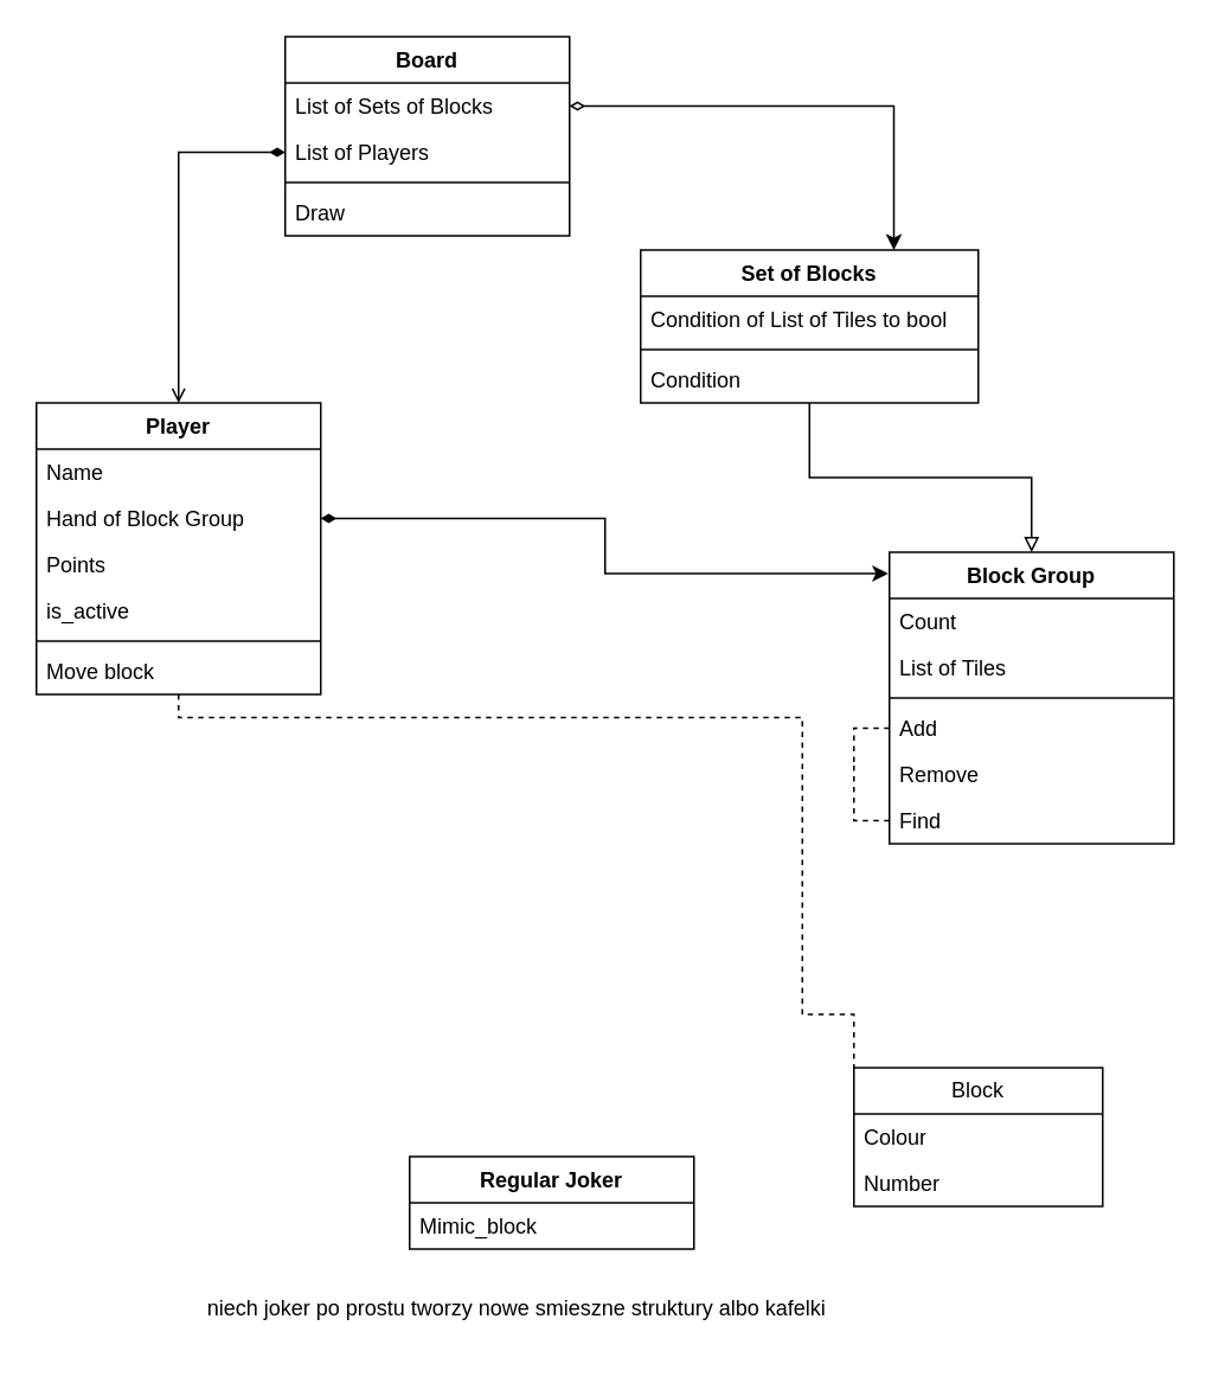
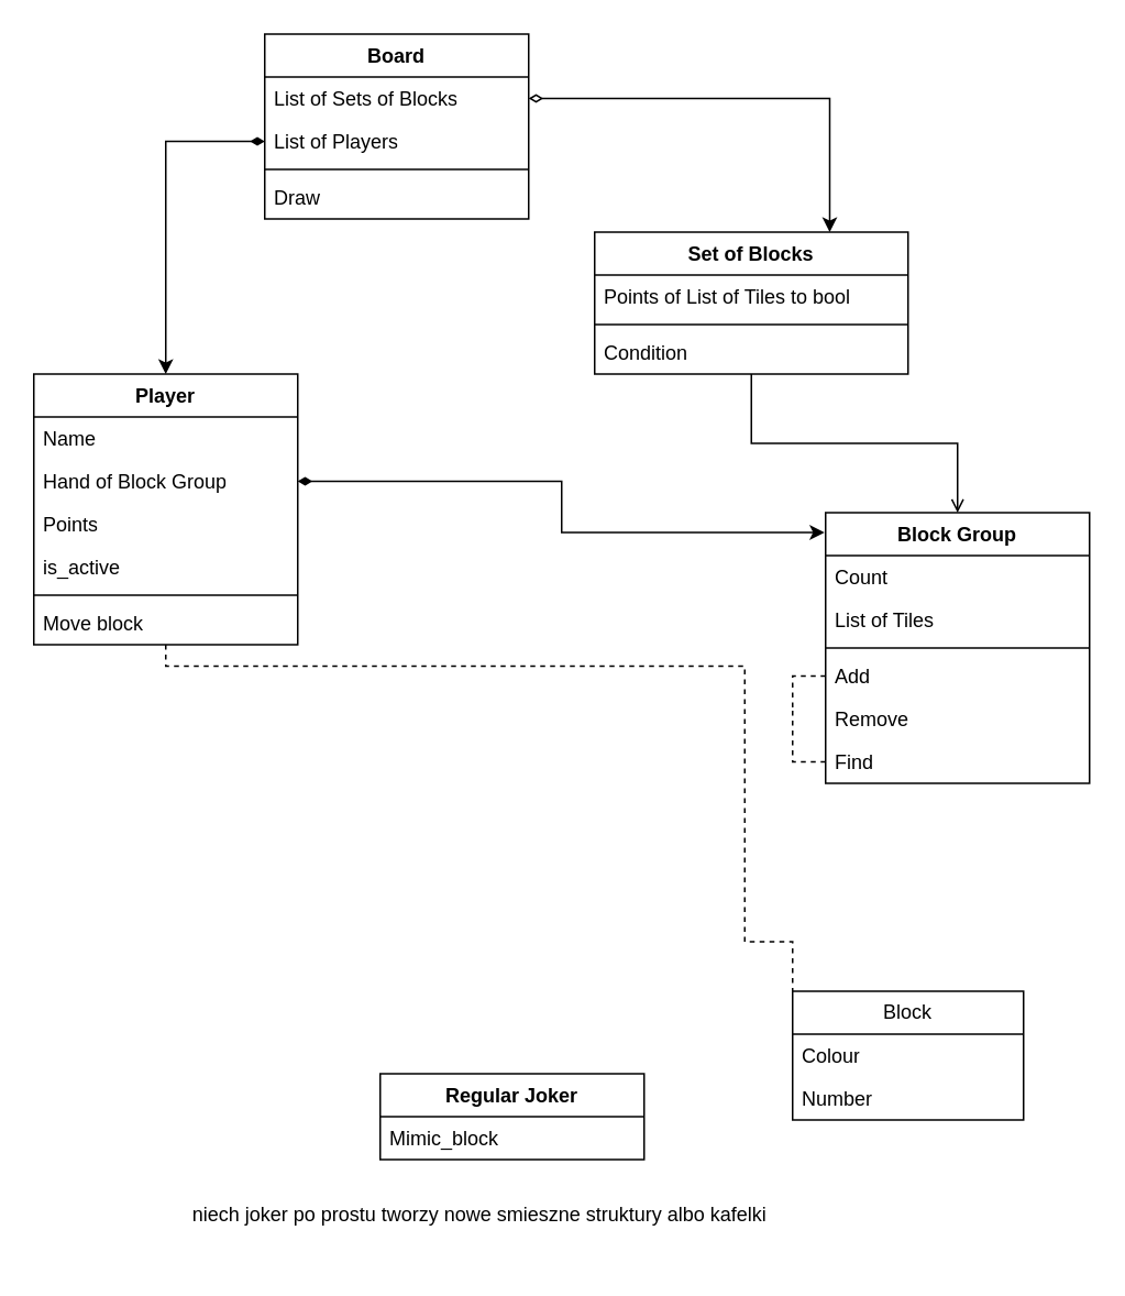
  <mxCell id="0" />
  <mxCell id="1" parent="0" />
  <mxCell id="2" value="Player" style="swimlane;fontStyle=1;align=center;verticalAlign=top;childLayout=stackLayout;horizontal=1;startSize=26;horizontalStack=0;resizeParent=1;resizeParentMax=0;resizeLast=0;collapsible=1;marginBottom=0;whiteSpace=wrap;html=1;" parent="1" vertex="1"><mxGeometry x="20" y="226" width="160" height="164" as="geometry" /></mxCell>
  <mxCell id="3" value="Name" style="text;strokeColor=none;fillColor=none;align=left;verticalAlign=top;spacingLeft=4;spacingRight=4;overflow=hidden;rotatable=0;points=[[0,0.5],[1,0.5]];portConstraint=eastwest;whiteSpace=wrap;html=1;" parent="2" vertex="1"><mxGeometry y="26" width="160" height="26" as="geometry" /></mxCell>
  <mxCell id="4" value="Hand of Block Group" style="text;strokeColor=none;fillColor=none;align=left;verticalAlign=top;spacingLeft=4;spacingRight=4;overflow=hidden;rotatable=0;points=[[0,0.5],[1,0.5]];portConstraint=eastwest;whiteSpace=wrap;html=1;" parent="2" vertex="1"><mxGeometry y="52" width="160" height="26" as="geometry" /></mxCell>
  <mxCell id="5" value="Points" style="text;strokeColor=none;fillColor=none;align=left;verticalAlign=top;spacingLeft=4;spacingRight=4;overflow=hidden;rotatable=0;points=[[0,0.5],[1,0.5]];portConstraint=eastwest;whiteSpace=wrap;html=1;" parent="2" vertex="1"><mxGeometry y="78" width="160" height="26" as="geometry" /></mxCell>
  <mxCell id="6" value="is_active" style="text;strokeColor=none;fillColor=none;align=left;verticalAlign=top;spacingLeft=4;spacingRight=4;overflow=hidden;rotatable=0;points=[[0,0.5],[1,0.5]];portConstraint=eastwest;whiteSpace=wrap;html=1;" parent="2" vertex="1"><mxGeometry y="104" width="160" height="26" as="geometry" /></mxCell>
  <mxCell id="7" value="" style="line;strokeWidth=1;fillColor=none;align=left;verticalAlign=middle;spacingTop=-1;spacingLeft=3;spacingRight=3;rotatable=0;labelPosition=right;points=[];portConstraint=eastwest;strokeColor=inherit;" parent="2" vertex="1"><mxGeometry y="130" width="160" height="8" as="geometry" /></mxCell>
  <mxCell id="8" value="Move block" style="text;strokeColor=none;fillColor=none;align=left;verticalAlign=top;spacingLeft=4;spacingRight=4;overflow=hidden;rotatable=0;points=[[0,0.5],[1,0.5]];portConstraint=eastwest;whiteSpace=wrap;html=1;" parent="2" vertex="1"><mxGeometry y="138" width="160" height="26" as="geometry" /></mxCell>
  <mxCell id="9" value="Set of Blocks" style="swimlane;fontStyle=1;align=center;verticalAlign=top;childLayout=stackLayout;horizontal=1;startSize=26;horizontalStack=0;resizeParent=1;resizeParentMax=0;resizeLast=0;collapsible=1;marginBottom=0;whiteSpace=wrap;html=1;" parent="1" vertex="1"><mxGeometry x="360" y="140" width="190" height="86" as="geometry" /></mxCell>
- <mxCell id="10" value="Condition of List of Tiles to bool" style="text;strokeColor=none;fillColor=none;align=left;verticalAlign=top;spacingLeft=4;spacingRight=4;overflow=hidden;rotatable=0;points=[[0,0.5],[1,0.5]];portConstraint=eastwest;whiteSpace=wrap;html=1;" parent="9" vertex="1"><mxGeometry y="26" width="190" height="26" as="geometry" /></mxCell>
+ <mxCell id="10" value="Points of List of Tiles to bool" style="text;strokeColor=none;fillColor=none;align=left;verticalAlign=top;spacingLeft=4;spacingRight=4;overflow=hidden;rotatable=0;points=[[0,0.5],[1,0.5]];portConstraint=eastwest;whiteSpace=wrap;html=1;" parent="9" vertex="1"><mxGeometry y="26" width="190" height="26" as="geometry" /></mxCell>
  <mxCell id="11" value="" style="line;strokeWidth=1;fillColor=none;align=left;verticalAlign=middle;spacingTop=-1;spacingLeft=3;spacingRight=3;rotatable=0;labelPosition=right;points=[];portConstraint=eastwest;strokeColor=inherit;" parent="9" vertex="1"><mxGeometry y="52" width="190" height="8" as="geometry" /></mxCell>
  <mxCell id="12" value="Condition" style="text;strokeColor=none;fillColor=none;align=left;verticalAlign=top;spacingLeft=4;spacingRight=4;overflow=hidden;rotatable=0;points=[[0,0.5],[1,0.5]];portConstraint=eastwest;whiteSpace=wrap;html=1;" parent="9" vertex="1"><mxGeometry y="60" width="190" height="26" as="geometry" /></mxCell>
  <mxCell id="13" value="Block Group" style="swimlane;fontStyle=1;align=center;verticalAlign=top;childLayout=stackLayout;horizontal=1;startSize=26;horizontalStack=0;resizeParent=1;resizeParentMax=0;resizeLast=0;collapsible=1;marginBottom=0;whiteSpace=wrap;html=1;" parent="1" vertex="1"><mxGeometry x="500" y="310" width="160" height="164" as="geometry" /></mxCell>
  <mxCell id="14" value="&lt;div&gt;Count&lt;/div&gt;" style="text;strokeColor=none;fillColor=none;align=left;verticalAlign=top;spacingLeft=4;spacingRight=4;overflow=hidden;rotatable=0;points=[[0,0.5],[1,0.5]];portConstraint=eastwest;whiteSpace=wrap;html=1;" parent="13" vertex="1"><mxGeometry y="26" width="160" height="26" as="geometry" /></mxCell>
  <mxCell id="15" value="List of Tiles" style="text;strokeColor=none;fillColor=none;align=left;verticalAlign=top;spacingLeft=4;spacingRight=4;overflow=hidden;rotatable=0;points=[[0,0.5],[1,0.5]];portConstraint=eastwest;whiteSpace=wrap;html=1;" parent="13" vertex="1"><mxGeometry y="52" width="160" height="26" as="geometry" /></mxCell>
  <mxCell id="16" value="" style="line;strokeWidth=1;fillColor=none;align=left;verticalAlign=middle;spacingTop=-1;spacingLeft=3;spacingRight=3;rotatable=0;labelPosition=right;points=[];portConstraint=eastwest;strokeColor=inherit;" parent="13" vertex="1"><mxGeometry y="78" width="160" height="8" as="geometry" /></mxCell>
  <mxCell id="17" style="edgeStyle=orthogonalEdgeStyle;rounded=0;orthogonalLoop=1;jettySize=auto;html=1;endArrow=none;endFill=0;dashed=1;" parent="13" source="18" edge="1"><mxGeometry relative="1" as="geometry"><mxPoint x="-20" y="120" as="targetPoint" /><Array as="points"><mxPoint x="-20" y="99" /></Array></mxGeometry></mxCell>
  <mxCell id="18" value="Add" style="text;strokeColor=none;fillColor=none;align=left;verticalAlign=top;spacingLeft=4;spacingRight=4;overflow=hidden;rotatable=0;points=[[0,0.5],[1,0.5]];portConstraint=eastwest;whiteSpace=wrap;html=1;" parent="13" vertex="1"><mxGeometry y="86" width="160" height="26" as="geometry" /></mxCell>
  <mxCell id="19" value="Remove" style="text;strokeColor=none;fillColor=none;align=left;verticalAlign=top;spacingLeft=4;spacingRight=4;overflow=hidden;rotatable=0;points=[[0,0.5],[1,0.5]];portConstraint=eastwest;whiteSpace=wrap;html=1;" parent="13" vertex="1"><mxGeometry y="112" width="160" height="26" as="geometry" /></mxCell>
  <mxCell id="20" style="edgeStyle=orthogonalEdgeStyle;rounded=0;orthogonalLoop=1;jettySize=auto;html=1;endArrow=none;endFill=0;dashed=1;" parent="13" source="21" edge="1"><mxGeometry relative="1" as="geometry"><mxPoint x="-20" y="120" as="targetPoint" /><Array as="points"><mxPoint x="-20" y="151" /></Array></mxGeometry></mxCell>
  <mxCell id="21" value="Find" style="text;strokeColor=none;fillColor=none;align=left;verticalAlign=top;spacingLeft=4;spacingRight=4;overflow=hidden;rotatable=0;points=[[0,0.5],[1,0.5]];portConstraint=eastwest;whiteSpace=wrap;html=1;" parent="13" vertex="1"><mxGeometry y="138" width="160" height="26" as="geometry" /></mxCell>
  <mxCell id="22" style="edgeStyle=orthogonalEdgeStyle;rounded=0;orthogonalLoop=1;jettySize=auto;html=1;entryX=-0.004;entryY=0.073;entryDx=0;entryDy=0;entryPerimeter=0;endArrow=classic;endFill=1;startArrow=diamondThin;startFill=1;" parent="1" source="4" target="13" edge="1"><mxGeometry relative="1" as="geometry" /></mxCell>
  <mxCell id="23" value="Board" style="swimlane;fontStyle=1;align=center;verticalAlign=top;childLayout=stackLayout;horizontal=1;startSize=26;horizontalStack=0;resizeParent=1;resizeParentMax=0;resizeLast=0;collapsible=1;marginBottom=0;whiteSpace=wrap;html=1;" parent="1" vertex="1"><mxGeometry x="160" y="20" width="160" height="112" as="geometry" /></mxCell>
  <mxCell id="24" value="List of Sets of Blocks" style="text;strokeColor=none;fillColor=none;align=left;verticalAlign=top;spacingLeft=4;spacingRight=4;overflow=hidden;rotatable=0;points=[[0,0.5],[1,0.5]];portConstraint=eastwest;whiteSpace=wrap;html=1;" parent="23" vertex="1"><mxGeometry y="26" width="160" height="26" as="geometry" /></mxCell>
  <mxCell id="25" value="List of Players" style="text;strokeColor=none;fillColor=none;align=left;verticalAlign=top;spacingLeft=4;spacingRight=4;overflow=hidden;rotatable=0;points=[[0,0.5],[1,0.5]];portConstraint=eastwest;whiteSpace=wrap;html=1;" parent="23" vertex="1"><mxGeometry y="52" width="160" height="26" as="geometry" /></mxCell>
  <mxCell id="26" value="" style="line;strokeWidth=1;fillColor=none;align=left;verticalAlign=middle;spacingTop=-1;spacingLeft=3;spacingRight=3;rotatable=0;labelPosition=right;points=[];portConstraint=eastwest;strokeColor=inherit;" parent="23" vertex="1"><mxGeometry y="78" width="160" height="8" as="geometry" /></mxCell>
  <mxCell id="27" value="Draw" style="text;strokeColor=none;fillColor=none;align=left;verticalAlign=top;spacingLeft=4;spacingRight=4;overflow=hidden;rotatable=0;points=[[0,0.5],[1,0.5]];portConstraint=eastwest;whiteSpace=wrap;html=1;" parent="23" vertex="1"><mxGeometry y="86" width="160" height="26" as="geometry" /></mxCell>
- <mxCell id="28" style="edgeStyle=orthogonalEdgeStyle;rounded=0;orthogonalLoop=1;jettySize=auto;html=1;entryX=0.5;entryY=0;entryDx=0;entryDy=0;endArrow=block;endFill=0;" parent="1" source="9" target="13" edge="1"><mxGeometry relative="1" as="geometry" /></mxCell>
+ <mxCell id="28" style="edgeStyle=orthogonalEdgeStyle;rounded=0;orthogonalLoop=1;jettySize=auto;html=1;entryX=0.5;entryY=0;entryDx=0;entryDy=0;endArrow=open;endFill=0;" parent="1" source="9" target="13" edge="1"><mxGeometry relative="1" as="geometry" /></mxCell>
  <mxCell id="29" value="Regular Joker" style="swimlane;fontStyle=1;align=center;verticalAlign=top;childLayout=stackLayout;horizontal=1;startSize=26;horizontalStack=0;resizeParent=1;resizeParentMax=0;resizeLast=0;collapsible=1;marginBottom=0;whiteSpace=wrap;html=1;" parent="1" vertex="1"><mxGeometry x="230" y="650" width="160" height="52" as="geometry" /></mxCell>
  <mxCell id="30" value="Mimic_block" style="text;strokeColor=none;fillColor=none;align=left;verticalAlign=top;spacingLeft=4;spacingRight=4;overflow=hidden;rotatable=0;points=[[0,0.5],[1,0.5]];portConstraint=eastwest;whiteSpace=wrap;html=1;" parent="29" vertex="1"><mxGeometry y="26" width="160" height="26" as="geometry" /></mxCell>
  <mxCell id="31" style="edgeStyle=orthogonalEdgeStyle;rounded=0;orthogonalLoop=1;jettySize=auto;html=1;entryX=0.75;entryY=0;entryDx=0;entryDy=0;startArrow=diamondThin;startFill=0;" parent="1" source="24" target="9" edge="1"><mxGeometry relative="1" as="geometry" /></mxCell>
  <mxCell id="32" style="edgeStyle=orthogonalEdgeStyle;rounded=0;orthogonalLoop=1;jettySize=auto;html=1;endArrow=none;endFill=0;dashed=1;entryX=0;entryY=0;entryDx=0;entryDy=0;" parent="1" source="8" target="34" edge="1"><mxGeometry relative="1" as="geometry"><mxPoint x="450" y="540" as="targetPoint" /><Array as="points"><mxPoint x="451" y="403" /><mxPoint x="451" y="570" /></Array></mxGeometry></mxCell>
- <mxCell id="33" style="edgeStyle=orthogonalEdgeStyle;rounded=0;orthogonalLoop=1;jettySize=auto;html=1;entryX=0.5;entryY=0;entryDx=0;entryDy=0;startArrow=diamondThin;startFill=1;endArrow=open;" parent="1" source="25" target="2" edge="1"><mxGeometry relative="1" as="geometry" /></mxCell>
+ <mxCell id="33" style="edgeStyle=orthogonalEdgeStyle;rounded=0;orthogonalLoop=1;jettySize=auto;html=1;entryX=0.5;entryY=0;entryDx=0;entryDy=0;startArrow=diamondThin;startFill=1;" parent="1" source="25" target="2" edge="1"><mxGeometry relative="1" as="geometry" /></mxCell>
  <mxCell id="34" value="Block" style="swimlane;fontStyle=0;childLayout=stackLayout;horizontal=1;startSize=26;fillColor=none;horizontalStack=0;resizeParent=1;resizeParentMax=0;resizeLast=0;collapsible=1;marginBottom=0;whiteSpace=wrap;html=1;" parent="1" vertex="1"><mxGeometry x="480" y="600" width="140" height="78" as="geometry" /></mxCell>
  <mxCell id="35" value="Colour" style="text;strokeColor=none;fillColor=none;align=left;verticalAlign=top;spacingLeft=4;spacingRight=4;overflow=hidden;rotatable=0;points=[[0,0.5],[1,0.5]];portConstraint=eastwest;whiteSpace=wrap;html=1;" parent="34" vertex="1"><mxGeometry y="26" width="140" height="26" as="geometry" /></mxCell>
  <mxCell id="36" value="Number" style="text;strokeColor=none;fillColor=none;align=left;verticalAlign=top;spacingLeft=4;spacingRight=4;overflow=hidden;rotatable=0;points=[[0,0.5],[1,0.5]];portConstraint=eastwest;whiteSpace=wrap;html=1;" parent="34" vertex="1"><mxGeometry y="52" width="140" height="26" as="geometry" /></mxCell>
  <mxCell id="37" value="&lt;div&gt;niech joker po prostu tworzy nowe smieszne struktury albo kafelki&lt;/div&gt;&lt;div&gt;&lt;br&gt;&lt;/div&gt;" style="text;html=1;align=center;verticalAlign=middle;resizable=0;points=[];autosize=1;strokeColor=none;fillColor=none;" parent="1" vertex="1"><mxGeometry x="105" y="723" width="370" height="40" as="geometry" /></mxCell>
